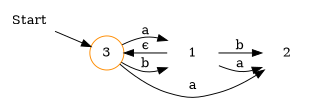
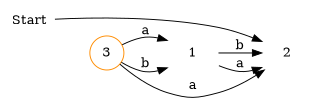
  digraph {
    rankdir=LR
    node [color=brown shape=plaintext]
    Start [shape=none]
    n2 [color=darkorange label=2]
    n3 [label=1]
    n4 [color=darkorange label=3 shape=circle]
-   Start -> n4
+   Start -> n2
    n3 -> n2 [label=b]
    n3 -> n2 [label=a]
-   n3 -> n4 [label="ϵ"]
    n4 -> n2 [label=a]
    n4 -> n3 [label=b]
    n4 -> n3 [label=a]
  }
